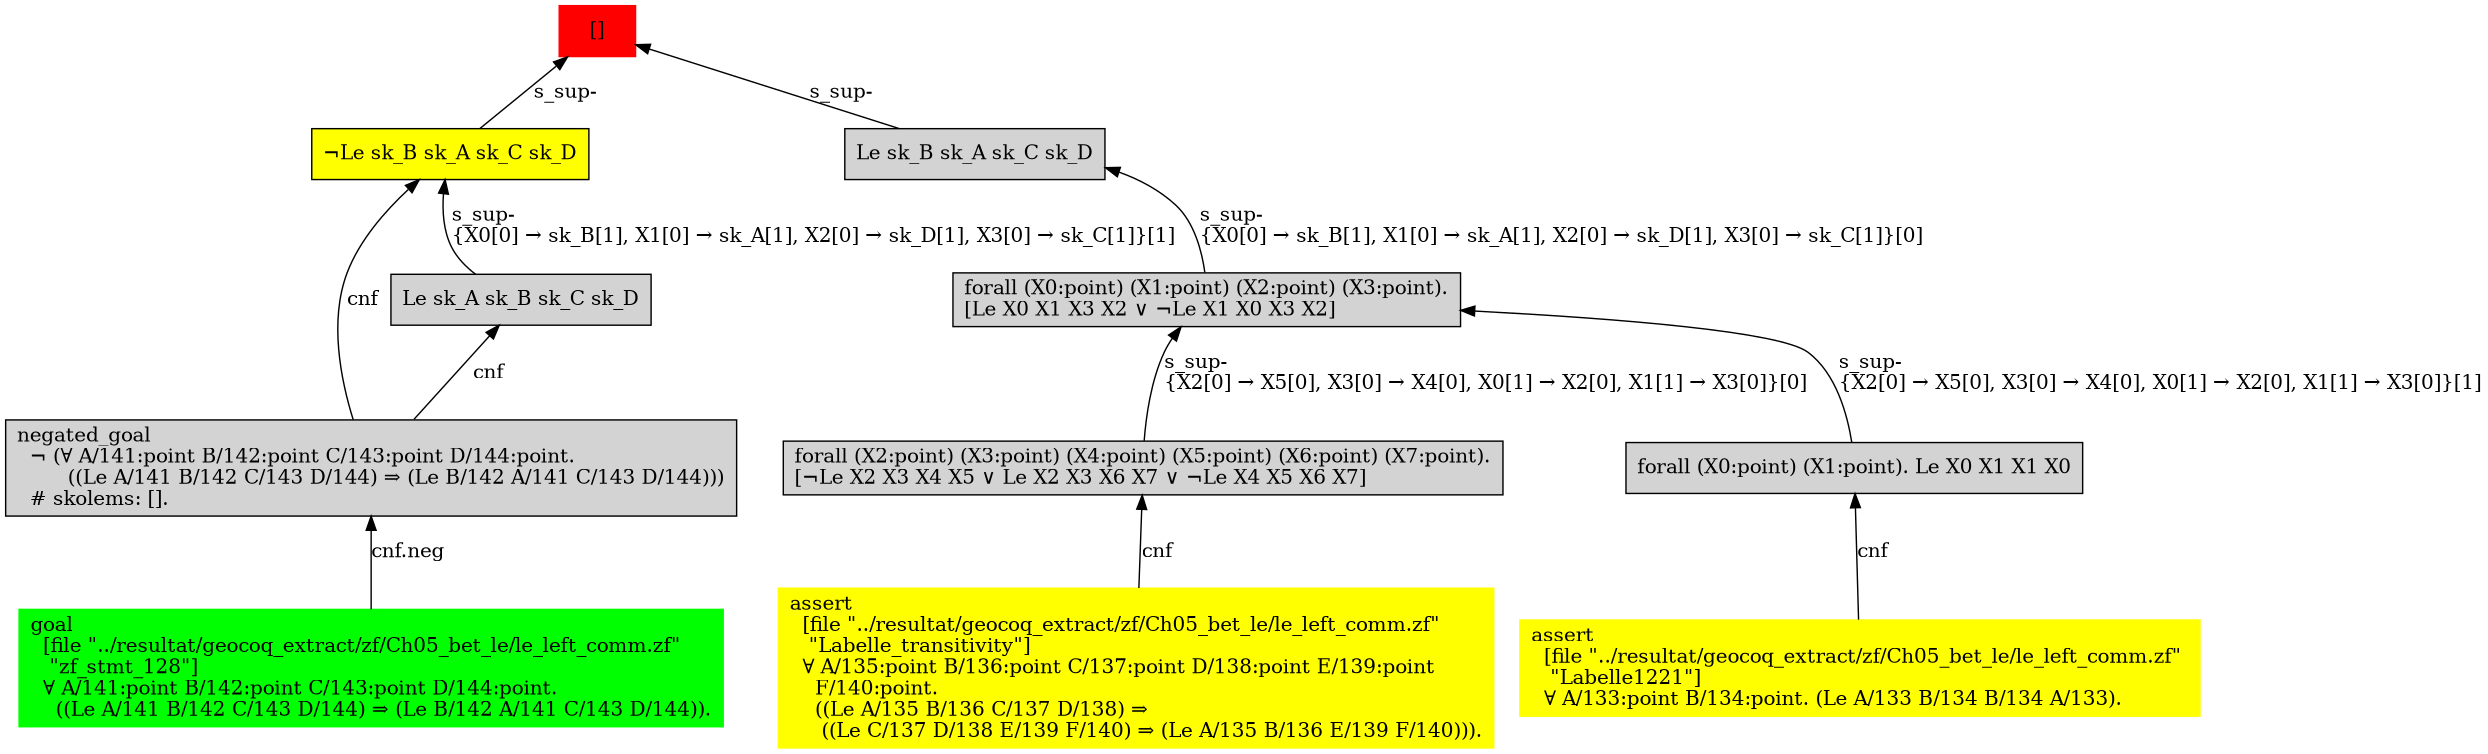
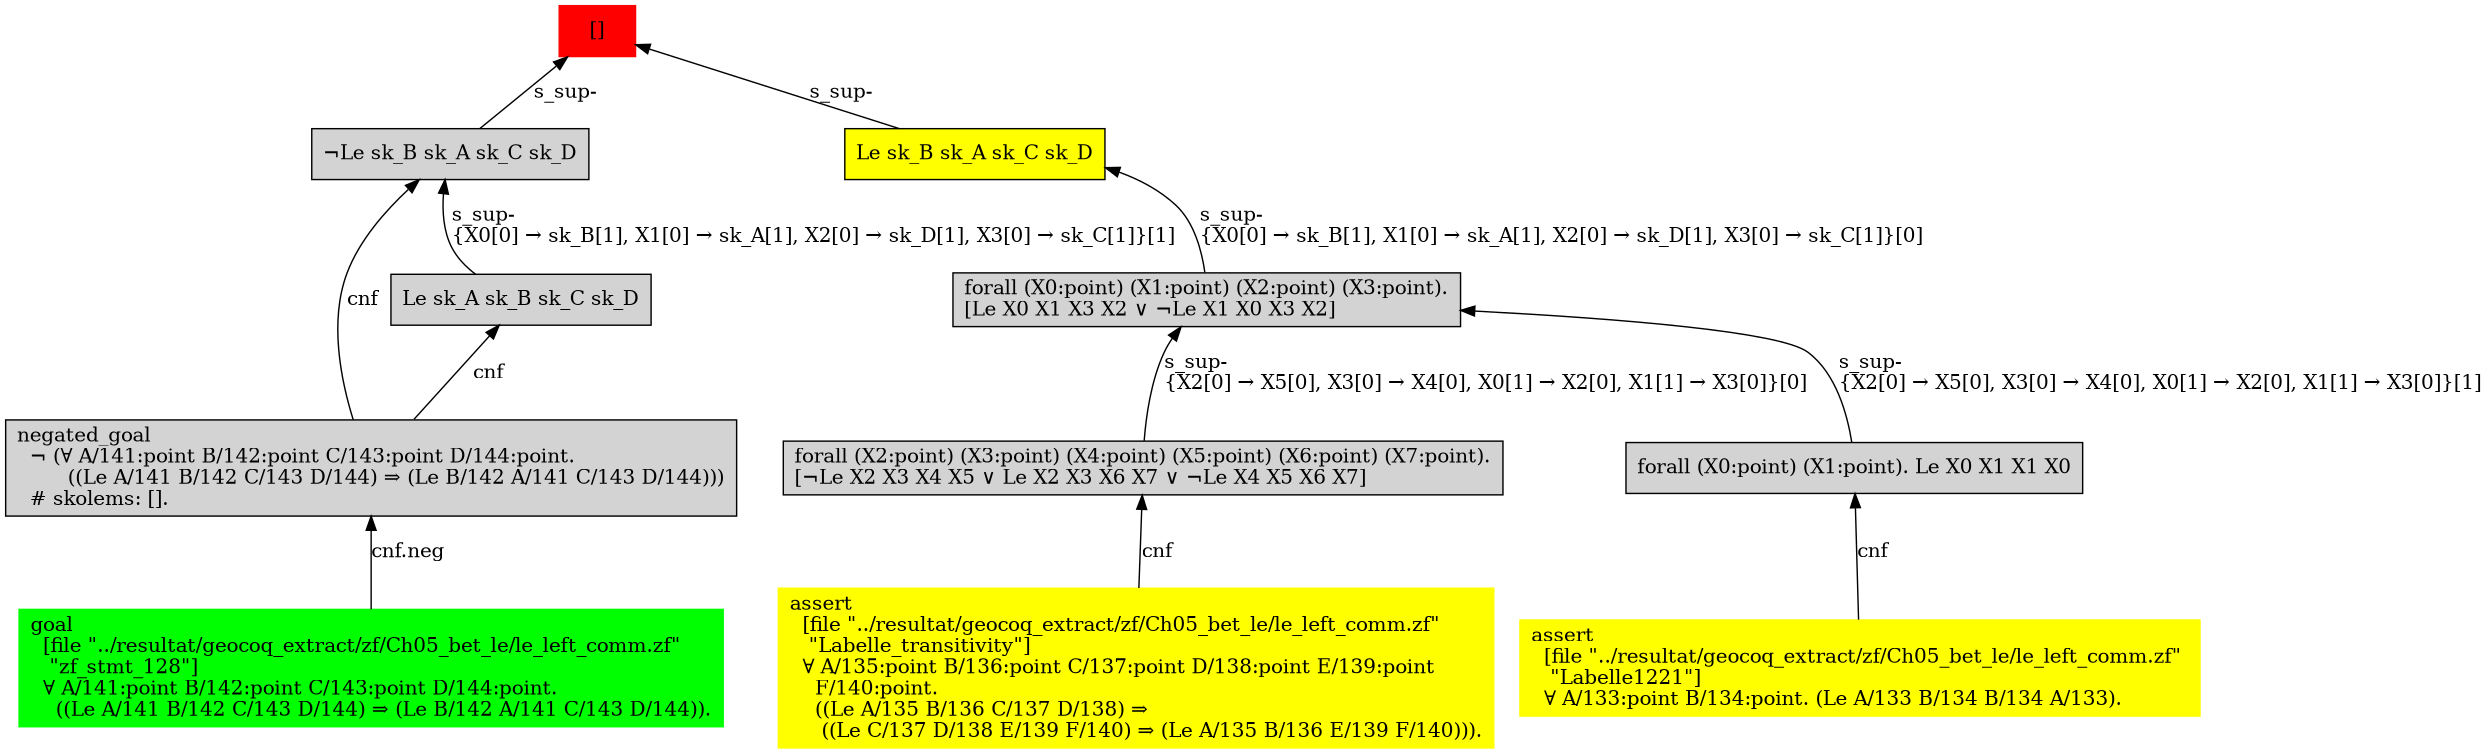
  digraph {
    node [shape=box style=filled]
    edge [dir=back]
    n1 [color=red label="[]"]
-   n2 [label="¬Le sk_B sk_A sk_C sk_D\l" fillcolor=yellow]
-   n3 [label="Le sk_B sk_A sk_C sk_D\l"]
+   n2 [label="¬Le sk_B sk_A sk_C sk_D\l"]
+   n3 [label="Le sk_B sk_A sk_C sk_D\l" fillcolor=yellow]
    n4 [label="negated_goal\l  ¬ (∀ A/141:point B/142:point C/143:point D/144:point.\l        ((Le A/141 B/142 C/143 D/144) ⇒ (Le B/142 A/141 C/143 D/144)))\l  # skolems: [].\l"]
    n5 [label="Le sk_A sk_B sk_C sk_D\l"]
    n6 [label="forall (X0:point) (X1:point) (X2:point) (X3:point).\l[Le X0 X1 X3 X2 ∨ ¬Le X1 X0 X3 X2]\l"]
    n7 [color=green label="goal\l  [file \"../resultat/geocoq_extract/zf/Ch05_bet_le/le_left_comm.zf\" \l   \"zf_stmt_128\"]\l  ∀ A/141:point B/142:point C/143:point D/144:point.\l    ((Le A/141 B/142 C/143 D/144) ⇒ (Le B/142 A/141 C/143 D/144)).\l"]
    n8 [label="forall (X2:point) (X3:point) (X4:point) (X5:point) (X6:point) (X7:point).\l[¬Le X2 X3 X4 X5 ∨ Le X2 X3 X6 X7 ∨ ¬Le X4 X5 X6 X7]\l"]
    n9 [label="forall (X0:point) (X1:point). Le X0 X1 X1 X0\l"]
    n10 [color=yellow label="assert\l  [file \"../resultat/geocoq_extract/zf/Ch05_bet_le/le_left_comm.zf\" \l   \"Labelle_transitivity\"]\l  ∀ A/135:point B/136:point C/137:point D/138:point E/139:point \l    F/140:point.\l    ((Le A/135 B/136 C/137 D/138) ⇒\l     ((Le C/137 D/138 E/139 F/140) ⇒ (Le A/135 B/136 E/139 F/140))).\l"]
    n11 [color=yellow label="assert\l  [file \"../resultat/geocoq_extract/zf/Ch05_bet_le/le_left_comm.zf\" \l   \"Labelle1221\"]\l  ∀ A/133:point B/134:point. (Le A/133 B/134 B/134 A/133).\l"]
    n1 -> n2 [label="s_sup-\l"]
    n1 -> n3 [label="s_sup-\l"]
    n2 -> n4 [label=cnf]
    n2 -> n5 [label="s_sup-\l\{X0[0] → sk_B[1], X1[0] → sk_A[1], X2[0] → sk_D[1], X3[0] → sk_C[1]\}[1]\l"]
    n3 -> n6 [label="s_sup-\l\{X0[0] → sk_B[1], X1[0] → sk_A[1], X2[0] → sk_D[1], X3[0] → sk_C[1]\}[0]\l"]
    n4 -> n7 [label="cnf.neg"]
    n5 -> n4 [label=cnf]
    n6 -> n8 [label="s_sup-\l\{X2[0] → X5[0], X3[0] → X4[0], X0[1] → X2[0], X1[1] → X3[0]\}[0]\l"]
    n6 -> n9 [label="s_sup-\l\{X2[0] → X5[0], X3[0] → X4[0], X0[1] → X2[0], X1[1] → X3[0]\}[1]\l"]
    n8 -> n10 [label=cnf]
    n9 -> n11 [label=cnf]
  }
